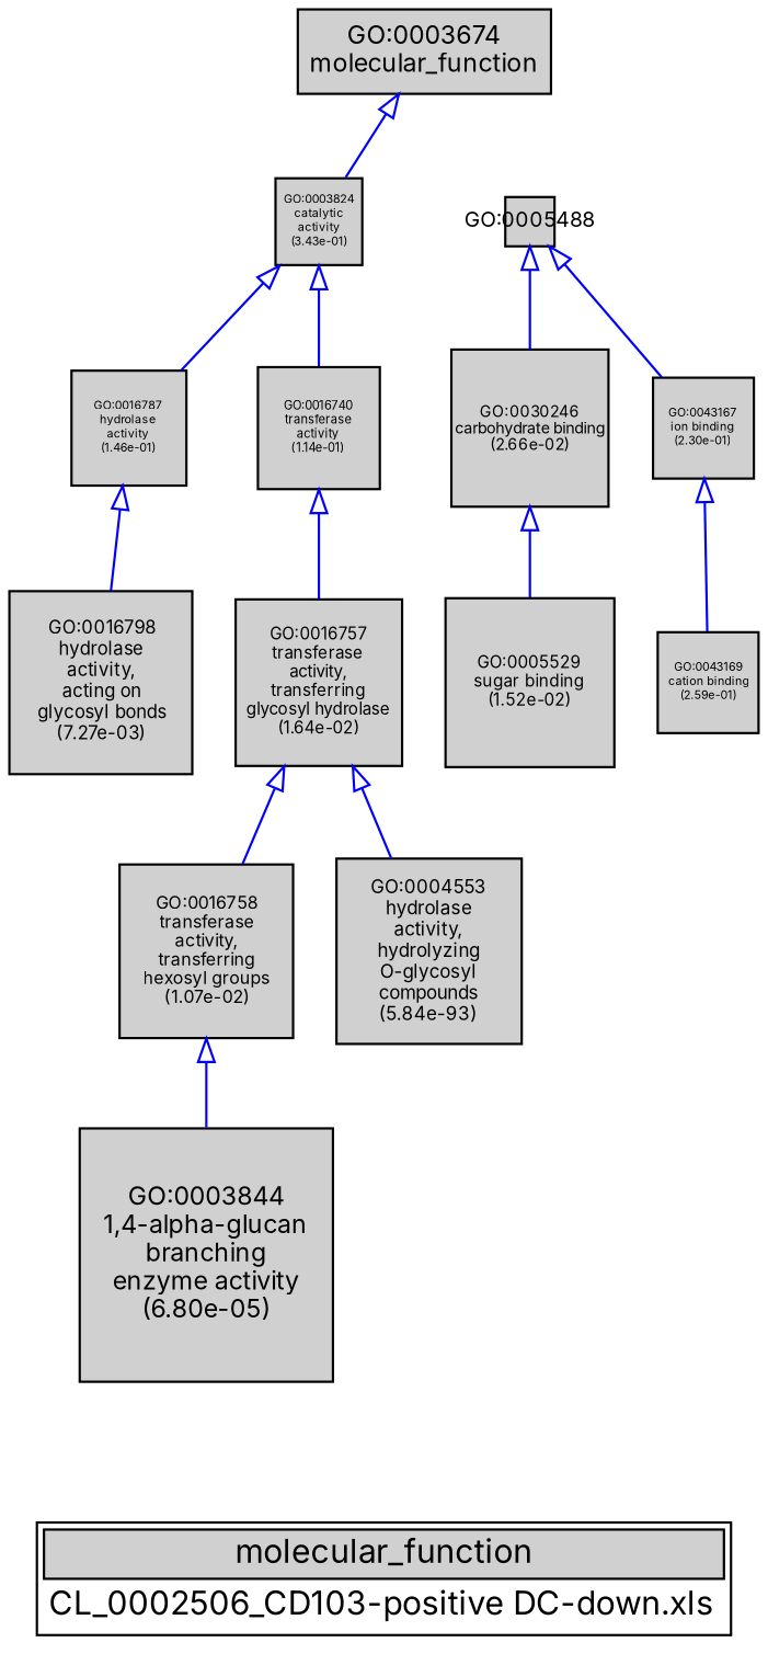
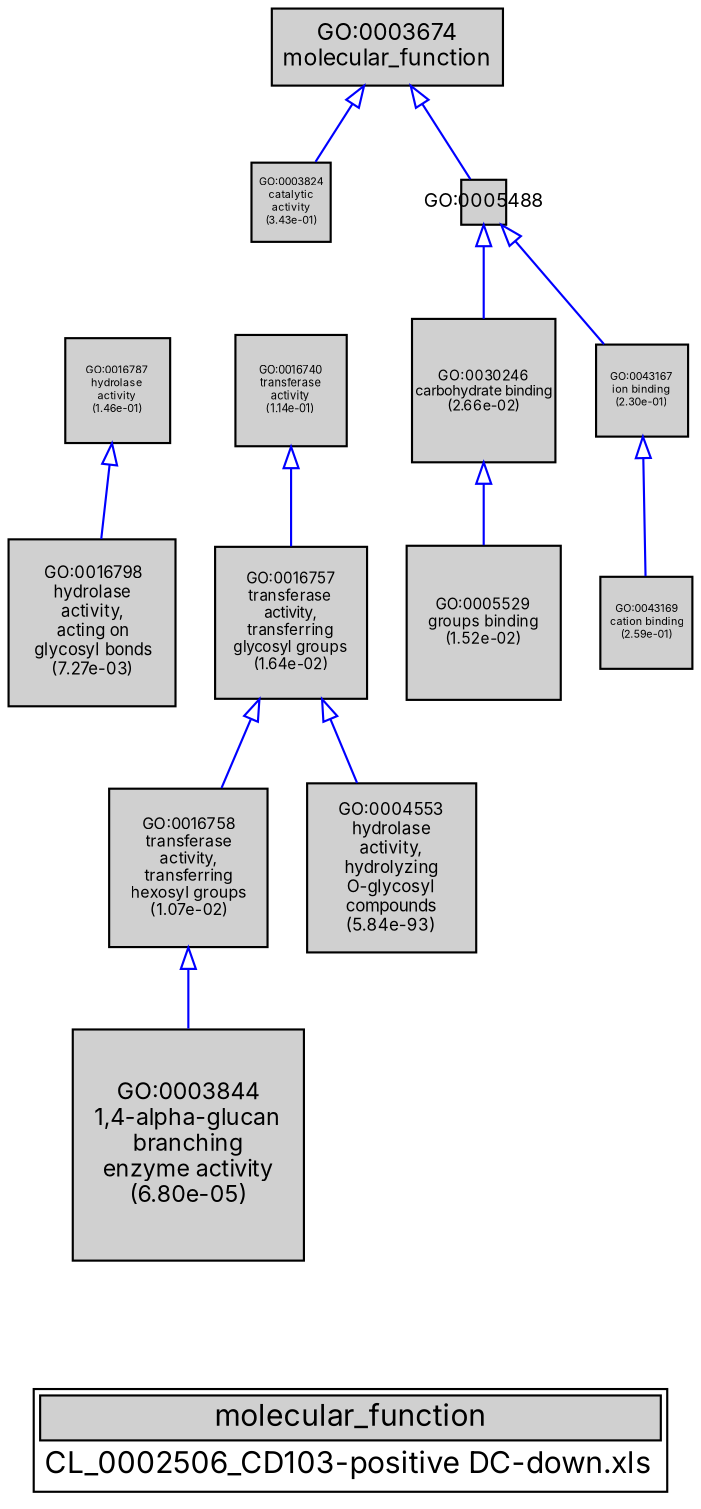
  digraph {
    bgcolor="#FFFFFF"
    fontname=Inter
    label=<<TABLE COLOR="black" BGCOLOR="white"><TR><TD COLSPAN="2" BGCOLOR="#D0D0D0"><FONT COLOR="black">molecular_function</FONT></TD></TR><TR><TD BORDER="0">CL_0002506_CD103-positive DC-down.xls</TD></TR></TABLE>>
    node [color=black fillcolor="#D0D0D0" fixedsize=true fontcolor=black fontname=Inter fontsize=5.0 shape=box style=filled]
    edge [arrowtail=empty color=blue dir=back fontname=Inter weight=5.0]
    n1 [height=0.677129695893 label=<<TABLE BORDER="0"><TR><TD>GO:0016787<BR/>hydrolase<BR/>activity<BR/>(1.46e-01)</TD></TR></TABLE>> width=0.677129695893]
    n2 [height=0.509891088704 label=<<TABLE BORDER="0"><TR><TD>GO:0003824<BR/>catalytic<BR/>activity<BR/>(3.43e-01)</TD></TR></TABLE>> width=0.509891088704]
    n3 [fontsize=6.66225830856 height=0.925313653966 label=<<TABLE BORDER="0"><TR><TD>GO:0030246<BR/>carbohydrate binding<BR/>(2.66e-02)</TD></TR></TABLE>> width=0.925313653966]
-   n4 [fontsize=7.09028051748 height=0.984761182983 label=<<TABLE BORDER="0"><TR><TD>GO:0016757<BR/>transferase<BR/>activity,<BR/>transferring<BR/>glycosyl hydrolase<BR/>(1.64e-02)</TD></TR></TABLE>> width=0.984761182983]
+   n4 [fontsize=7.09028051748 height=0.984761182983 label=<<TABLE BORDER="0"><TR><TD>GO:0016757<BR/>transferase<BR/>activity,<BR/>transferring<BR/>glycosyl groups<BR/>(1.64e-02)</TD></TR></TABLE>> width=0.984761182983]
    n5 [fontsize=7.44699223204 height=1.03430447667 label=<<TABLE BORDER="0"><TR><TD>GO:0016758<BR/>transferase<BR/>activity,<BR/>transferring<BR/>hexosyl groups<BR/>(1.07e-02)</TD></TR></TABLE>> width=1.03430447667]
    n6 [height=0.594074717103 label=<<TABLE BORDER="0"><TR><TD>GO:0043167<BR/>ion binding<BR/>(2.30e-01)</TD></TR></TABLE>> width=0.594074717103]
    n7 [height=0.594771779884 label=<<TABLE BORDER="0"><TR><TD>GO:0043169<BR/>cation binding<BR/>(2.59e-01)</TD></TR></TABLE>> width=0.594771779884]
    n8 [fontsize=5.17805738125 height=0.719174636284 label=<<TABLE BORDER="0"><TR><TD>GO:0016740<BR/>transferase<BR/>activity<BR/>(1.14e-01)</TD></TR></TABLE>> width=0.719174636284]
-   n9 [fontsize=7.15621190814 height=0.993918320575 label=<<TABLE BORDER="0"><TR><TD>GO:0005529<BR/>sugar binding<BR/>(1.52e-02)</TD></TR></TABLE>> width=0.993918320575]
+   n9 [fontsize=7.15621190814 height=0.993918320575 label=<<TABLE BORDER="0"><TR><TD>GO:0005529<BR/>groups binding<BR/>(1.52e-02)</TD></TR></TABLE>> width=0.993918320575]
    n10 [fontsize=7.75223645306 height=1.07669950737 label=<<TABLE BORDER="0"><TR><TD>GO:0016798<BR/>hydrolase<BR/>activity,<BR/>acting on<BR/>glycosyl bonds<BR/>(7.27e-03)</TD></TR></TABLE>> width=1.07669950737]
    n11 [fontsize=7.92091355186 height=1.1001268822 label=<<TABLE BORDER="0"><TR><TD>GO:0004553<BR/>hydrolase<BR/>activity,<BR/>hydrolyzing<BR/>O-glycosyl<BR/>compounds<BR/>(5.84e-93)</TD></TR></TABLE>> width=1.1001268822]
    "GO:0005488" [fontsize=9 height=0.290253847768 width=0.290253847768]
    n13 [fontsize=10.8 height=1.5 label=<<TABLE BORDER="0"><TR><TD>GO:0003844<BR/>1,4-alpha-glucan<BR/>branching<BR/>enzyme activity<BR/>(6.80e-05)</TD></TR></TABLE>> width=1.5]
    n14 [fontsize=10.8 label=<<TABLE BORDER="0"><TR><TD>GO:0003674<BR/>molecular_function</TD></TR></TABLE>> width=1.5]
    subgraph sub_1 {
      n1
      n2
      n3
      n4
      n5
      n6
      n7
      n8
      n9
      n10
      n11
      "GO:0005488"
      n13
      n14
    }
    subgraph sub_2 {
      subgraph sub_3 {
        subgraph sub_4 {
        }
        subgraph sub_5 {
        }
      }
      subgraph sub_6 {
      }
      subgraph sub_7 {
        n1
        n2
        n3
        n4
        n5
        n6
        n7
        n8
        n9
        n10
        n11
        "GO:0005488"
        n13
        n14
      }
    }
    n1 -> n10
-   n2 -> n1
-   n2 -> n8
    n3 -> n9
    n4 -> n5
    n4 -> n11
    n5 -> n13
    n6 -> n7
    n8 -> n4
    "GO:0005488" -> n3
    "GO:0005488" -> n6
    n14 -> n2
+   n14 -> "GO:0005488"
  }
